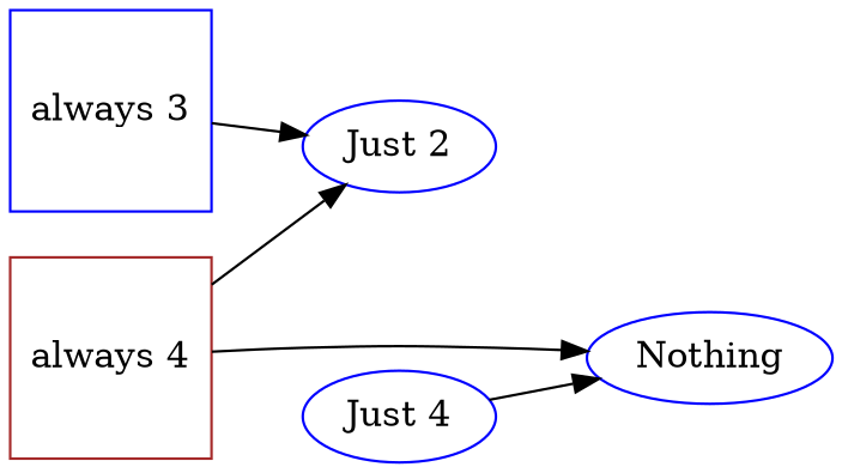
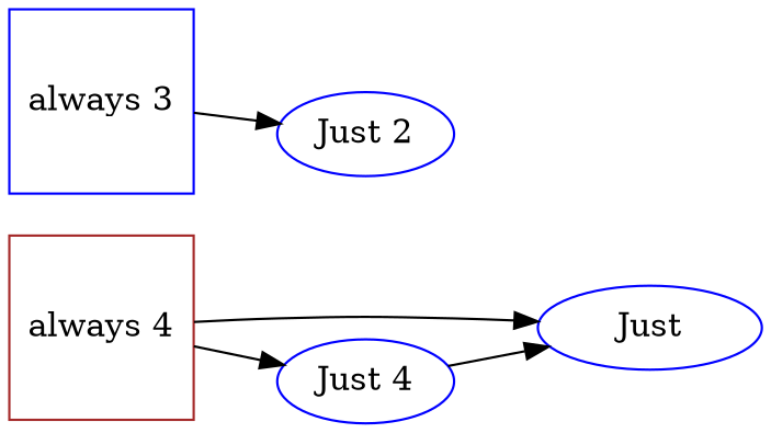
  digraph {
    rankdir=LR
    node [color=blue]
    n1 [label="always 3" shape=square]
    n2 [label="Just 2"]
-   n3 [label=Nothing]
+   n3 [label=Just]
    n4 [color=brown label="always 4" shape=square]
    n5 [label="Just 4"]
    n1 -> n2
    n4 -> n3
-   n4 -> n2
+   n4 -> n5
    n5 -> n3
  }
